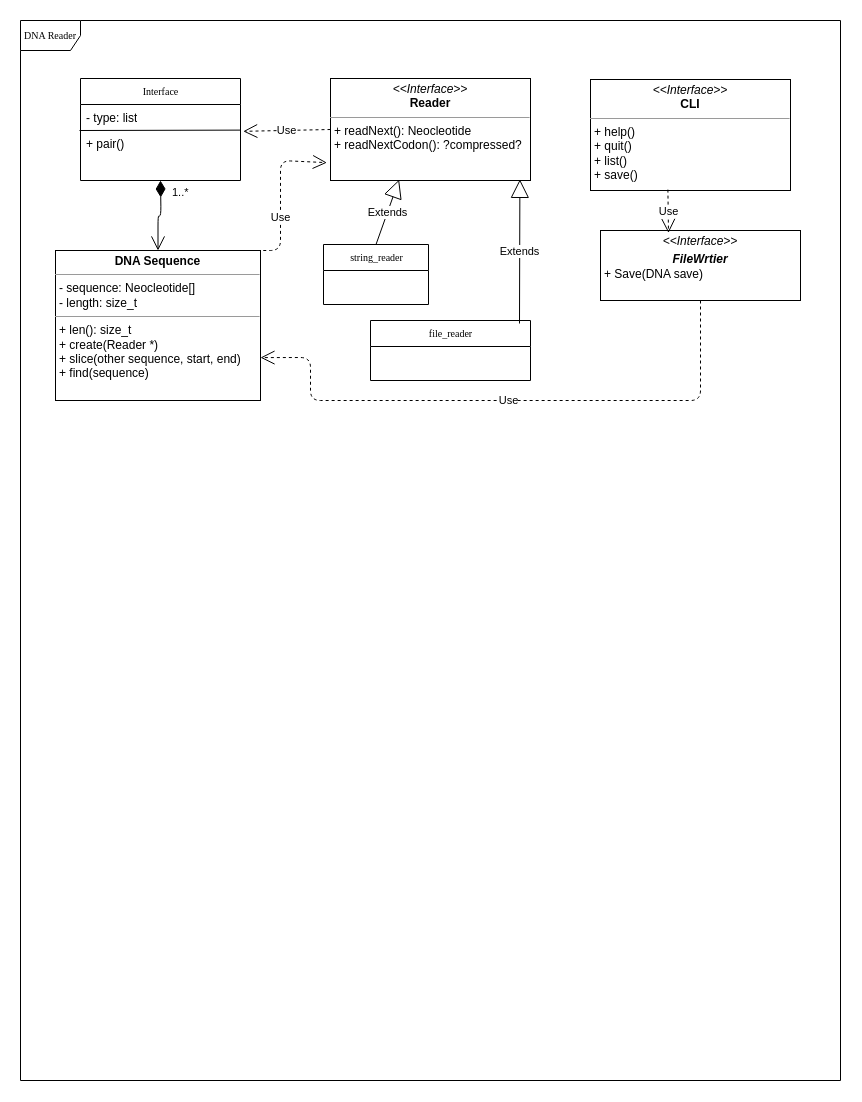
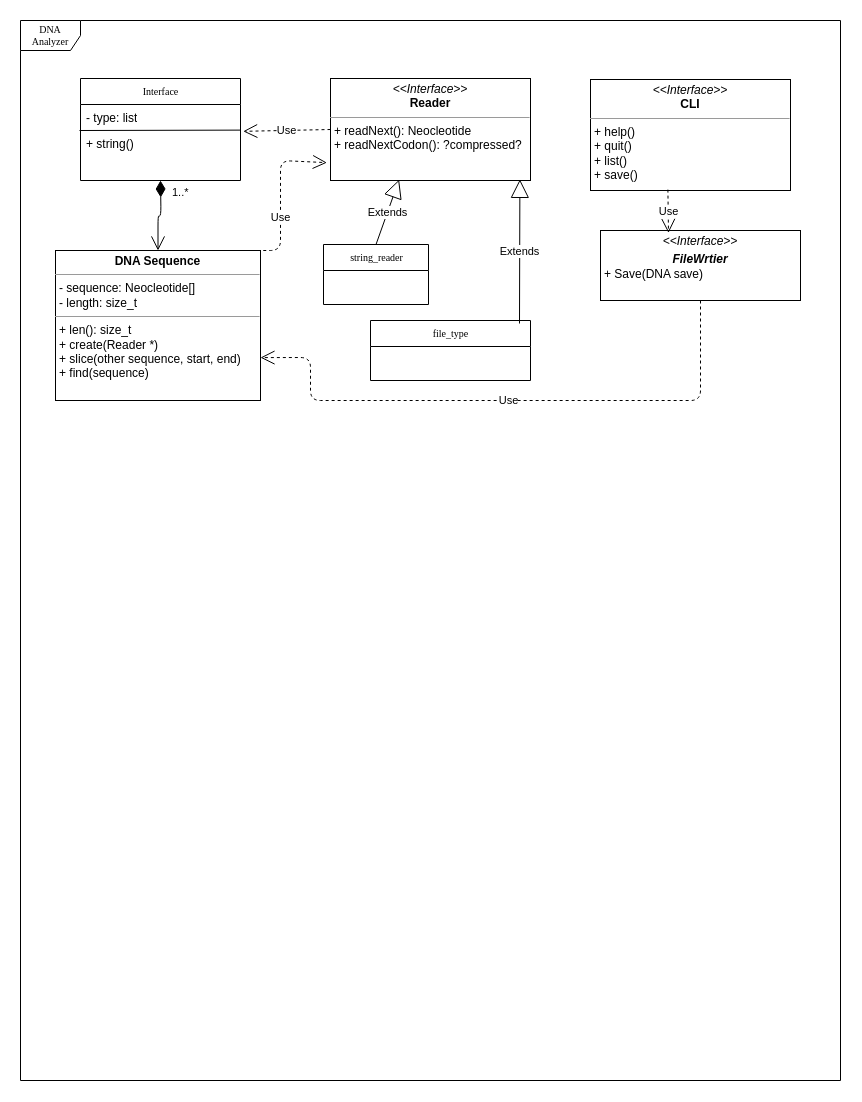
  <mxCell id="0" />
  <mxCell id="1" parent="0" />
- <mxCell id="2" value="DNA Reader" style="shape=umlFrame;whiteSpace=wrap;html=1;rounded=0;shadow=0;comic=0;labelBackgroundColor=none;strokeColor=#000000;strokeWidth=1;fillColor=#ffffff;fontFamily=Verdana;fontSize=10;fontColor=#000000;align=center;" parent="1" vertex="1"><mxGeometry x="20" y="20" width="820" height="1060" as="geometry" /></mxCell>
+ <mxCell id="2" value="DNA Analyzer" style="shape=umlFrame;whiteSpace=wrap;html=1;rounded=0;shadow=0;comic=0;labelBackgroundColor=none;strokeColor=#000000;strokeWidth=1;fillColor=#ffffff;fontFamily=Verdana;fontSize=10;fontColor=#000000;align=center;" parent="1" vertex="1"><mxGeometry x="20" y="20" width="820" height="1060" as="geometry" /></mxCell>
  <mxCell id="3" value="Interface" style="swimlane;html=1;fontStyle=0;childLayout=stackLayout;horizontal=1;startSize=26;fillColor=none;horizontalStack=0;resizeParent=1;resizeLast=0;collapsible=1;marginBottom=0;swimlaneFillColor=#ffffff;rounded=0;shadow=0;comic=0;labelBackgroundColor=none;strokeColor=#000000;strokeWidth=1;fontFamily=Verdana;fontSize=10;fontColor=#000000;align=center;" parent="1" vertex="1"><mxGeometry x="80" y="78" width="160" height="102" as="geometry" /></mxCell>
  <mxCell id="4" value="- type: list" style="text;html=1;strokeColor=none;fillColor=none;align=left;verticalAlign=top;spacingLeft=4;spacingRight=4;whiteSpace=wrap;overflow=hidden;rotatable=0;points=[[0,0.5],[1,0.5]];portConstraint=eastwest;" parent="3" vertex="1"><mxGeometry y="26" width="160" height="26" as="geometry" /></mxCell>
- <mxCell id="5" value="+ pair()" style="text;html=1;strokeColor=none;fillColor=none;align=left;verticalAlign=top;spacingLeft=4;spacingRight=4;whiteSpace=wrap;overflow=hidden;rotatable=0;points=[[0,0.5],[1,0.5]];portConstraint=eastwest;" vertex="1" parent="3"><mxGeometry y="52" width="160" height="26" as="geometry" /></mxCell>
+ <mxCell id="5" value="+ string()" style="text;html=1;strokeColor=none;fillColor=none;align=left;verticalAlign=top;spacingLeft=4;spacingRight=4;whiteSpace=wrap;overflow=hidden;rotatable=0;points=[[0,0.5],[1,0.5]];portConstraint=eastwest;" vertex="1" parent="3"><mxGeometry y="52" width="160" height="26" as="geometry" /></mxCell>
  <mxCell id="6" value="" style="endArrow=none;html=1;entryX=0.997;entryY=-0.015;entryDx=0;entryDy=0;entryPerimeter=0;" edge="1" parent="3" target="5"><mxGeometry width="50" height="50" relative="1" as="geometry"><mxPoint x="-1" y="52" as="sourcePoint" /><mxPoint x="240" y="82" as="targetPoint" /></mxGeometry></mxCell>
  <mxCell id="7" value="&lt;p style=&quot;margin: 0px ; margin-top: 4px ; text-align: center&quot;&gt;&lt;i&gt;&amp;lt;&amp;lt;Interface&amp;gt;&amp;gt;&lt;/i&gt;&lt;br&gt;&lt;b&gt;R&lt;/b&gt;&lt;b&gt;eader&lt;/b&gt;&lt;/p&gt;&lt;hr size=&quot;1&quot;&gt;&lt;p style=&quot;margin: 0px ; margin-left: 4px&quot;&gt;+ readNext(): Neocleotide&lt;br&gt;+ readNextCodon(): ?compressed?&lt;/p&gt;" style="verticalAlign=top;align=left;overflow=fill;fontSize=12;fontFamily=Helvetica;html=1;rounded=0;shadow=0;comic=0;labelBackgroundColor=none;strokeColor=#000000;strokeWidth=1;fillColor=#ffffff;" parent="1" vertex="1"><mxGeometry x="330" y="78" width="200" height="102" as="geometry" /></mxCell>
  <mxCell id="8" value="&lt;p style=&quot;margin: 0px ; margin-top: 4px ; text-align: center&quot;&gt;&lt;b&gt;DNA Sequence&lt;/b&gt;&lt;/p&gt;&lt;hr size=&quot;1&quot;&gt;&lt;p style=&quot;margin: 0px ; margin-left: 4px&quot;&gt;- sequence: Neocleotide[]&lt;br&gt;- length: size_t&lt;/p&gt;&lt;hr size=&quot;1&quot;&gt;&lt;p style=&quot;margin: 0px ; margin-left: 4px&quot;&gt;+ len(): size_t&lt;br&gt;+ create(Reader *)&lt;/p&gt;&lt;p style=&quot;margin: 0px ; margin-left: 4px&quot;&gt;+ slice(other sequence, start, end)&amp;nbsp;&lt;/p&gt;&lt;p style=&quot;margin: 0px ; margin-left: 4px&quot;&gt;+ find(sequence)&lt;/p&gt;" style="verticalAlign=top;align=left;overflow=fill;fontSize=12;fontFamily=Helvetica;html=1;rounded=0;shadow=0;comic=0;labelBackgroundColor=none;strokeColor=#000000;strokeWidth=1;fillColor=#ffffff;" parent="1" vertex="1"><mxGeometry x="55" y="250" width="205" height="150" as="geometry" /></mxCell>
  <mxCell id="9" style="edgeStyle=orthogonalEdgeStyle;rounded=0;html=1;dashed=1;labelBackgroundColor=none;startFill=0;endArrow=open;endFill=0;endSize=10;fontFamily=Verdana;fontSize=10;" parent="1" edge="1"><mxGeometry relative="1" as="geometry"><Array as="points" /><mxPoint x="640" y="300" as="sourcePoint" /></mxGeometry></mxCell>
  <mxCell id="10" value="1..*" style="endArrow=open;html=1;endSize=12;startArrow=diamondThin;startSize=14;startFill=1;edgeStyle=orthogonalEdgeStyle;align=left;verticalAlign=bottom;entryX=0.5;entryY=0;entryDx=0;entryDy=0;" edge="1" parent="1" target="8"><mxGeometry x="-0.429" y="10" relative="1" as="geometry"><mxPoint x="160" y="180" as="sourcePoint" /><mxPoint x="160" y="180" as="targetPoint" /><mxPoint as="offset" /></mxGeometry></mxCell>
  <mxCell id="11" value="Use" style="endArrow=open;endSize=12;dashed=1;html=1;exitX=0;exitY=0.5;exitDx=0;exitDy=0;entryX=1.017;entryY=0.032;entryDx=0;entryDy=0;entryPerimeter=0;" edge="1" parent="1" source="7" target="5"><mxGeometry width="160" relative="1" as="geometry"><mxPoint x="590.22" y="260.01" as="sourcePoint" /><mxPoint x="680.8" y="259.94" as="targetPoint" /></mxGeometry></mxCell>
  <mxCell id="12" value="Use" style="endArrow=open;endSize=12;dashed=1;html=1;exitX=0.75;exitY=0;exitDx=0;exitDy=0;entryX=-0.018;entryY=0.825;entryDx=0;entryDy=0;entryPerimeter=0;" edge="1" parent="1" source="8" target="7"><mxGeometry width="160" relative="1" as="geometry"><mxPoint x="340" y="139" as="sourcePoint" /><mxPoint x="252.72" y="140.832" as="targetPoint" /><Array as="points"><mxPoint x="280" y="250" /><mxPoint x="280" y="160" /></Array></mxGeometry></mxCell>
  <mxCell id="13" value="string_reader" style="swimlane;html=1;fontStyle=0;childLayout=stackLayout;horizontal=1;startSize=26;fillColor=none;horizontalStack=0;resizeParent=1;resizeLast=0;collapsible=1;marginBottom=0;swimlaneFillColor=#ffffff;rounded=0;shadow=0;comic=0;labelBackgroundColor=none;strokeColor=#000000;strokeWidth=1;fontFamily=Verdana;fontSize=10;fontColor=#000000;align=center;" vertex="1" parent="1"><mxGeometry x="323" y="244" width="105" height="60" as="geometry" /></mxCell>
  <mxCell id="14" value="Extends" style="endArrow=block;endSize=16;endFill=0;html=1;entryX=0.343;entryY=0.992;entryDx=0;entryDy=0;entryPerimeter=0;exitX=0.5;exitY=0;exitDx=0;exitDy=0;" edge="1" parent="1" source="13" target="7"><mxGeometry width="160" relative="1" as="geometry"><mxPoint x="399" y="239" as="sourcePoint" /><mxPoint x="510" y="440" as="targetPoint" /></mxGeometry></mxCell>
- <mxCell id="15" value="file_reader" style="swimlane;html=1;fontStyle=0;childLayout=stackLayout;horizontal=1;startSize=26;fillColor=none;horizontalStack=0;resizeParent=1;resizeLast=0;collapsible=1;marginBottom=0;swimlaneFillColor=#ffffff;rounded=0;shadow=0;comic=0;labelBackgroundColor=none;strokeColor=#000000;strokeWidth=1;fontFamily=Verdana;fontSize=10;fontColor=#000000;align=center;" vertex="1" parent="1"><mxGeometry x="370" y="320" width="160" height="60" as="geometry" /></mxCell>
+ <mxCell id="15" value="file_type" style="swimlane;html=1;fontStyle=0;childLayout=stackLayout;horizontal=1;startSize=26;fillColor=none;horizontalStack=0;resizeParent=1;resizeLast=0;collapsible=1;marginBottom=0;swimlaneFillColor=#ffffff;rounded=0;shadow=0;comic=0;labelBackgroundColor=none;strokeColor=#000000;strokeWidth=1;fontFamily=Verdana;fontSize=10;fontColor=#000000;align=center;" vertex="1" parent="1"><mxGeometry x="370" y="320" width="160" height="60" as="geometry" /></mxCell>
  <mxCell id="16" value="Extends" style="endArrow=block;endSize=16;endFill=0;html=1;entryX=0.947;entryY=0.989;entryDx=0;entryDy=0;entryPerimeter=0;" edge="1" parent="1" target="7"><mxGeometry width="160" relative="1" as="geometry"><mxPoint x="519" y="323" as="sourcePoint" /><mxPoint x="407.26" y="186.124" as="targetPoint" /></mxGeometry></mxCell>
  <mxCell id="17" value="&lt;p style=&quot;margin: 0px ; margin-top: 4px ; text-align: center&quot;&gt;&lt;i&gt;&amp;lt;&amp;lt;Interface&amp;gt;&amp;gt;&lt;/i&gt;&lt;br&gt;&lt;b&gt;CLI&lt;/b&gt;&lt;/p&gt;&lt;hr size=&quot;1&quot;&gt;&lt;p style=&quot;margin: 0px ; margin-left: 4px&quot;&gt;+ help()&lt;br&gt;+ quit()&lt;/p&gt;&lt;p style=&quot;margin: 0px ; margin-left: 4px&quot;&gt;+ list()&lt;/p&gt;&lt;p style=&quot;margin: 0px ; margin-left: 4px&quot;&gt;+ save()&lt;/p&gt;" style="verticalAlign=top;align=left;overflow=fill;fontSize=12;fontFamily=Helvetica;html=1;rounded=0;shadow=0;comic=0;labelBackgroundColor=none;strokeColor=#000000;strokeWidth=1;fillColor=#ffffff;" vertex="1" parent="1"><mxGeometry x="590" y="79" width="200" height="111" as="geometry" /></mxCell>
  <mxCell id="18" value="&lt;p style=&quot;margin: 0px ; margin-top: 4px ; text-align: center&quot;&gt;&lt;i&gt;&amp;lt;&amp;lt;Interface&amp;gt;&amp;gt;&lt;/i&gt;&lt;br&gt;&lt;/p&gt;&lt;p style=&quot;margin: 0px ; margin-top: 4px ; text-align: center&quot;&gt;&lt;i&gt;&lt;b&gt;FileWrtier&lt;/b&gt;&lt;/i&gt;&lt;/p&gt;&lt;p style=&quot;margin: 0px ; margin-left: 4px&quot;&gt;+ Save(DNA save)&lt;br&gt;&lt;/p&gt;" style="verticalAlign=top;align=left;overflow=fill;fontSize=12;fontFamily=Helvetica;html=1;rounded=0;shadow=0;comic=0;labelBackgroundColor=none;strokeColor=#000000;strokeWidth=1;fillColor=#ffffff;" vertex="1" parent="1"><mxGeometry x="600" y="230" width="200" height="70" as="geometry" /></mxCell>
  <mxCell id="19" value="Use" style="endArrow=open;endSize=12;dashed=1;html=1;exitX=0.387;exitY=0.992;exitDx=0;exitDy=0;entryX=0.34;entryY=0.036;entryDx=0;entryDy=0;entryPerimeter=0;exitPerimeter=0;" edge="1" parent="1" source="17" target="18"><mxGeometry width="160" relative="1" as="geometry"><mxPoint x="340" y="139" as="sourcePoint" /><mxPoint x="252.72" y="140.832" as="targetPoint" /></mxGeometry></mxCell>
  <mxCell id="20" value="Use" style="endArrow=open;endSize=12;dashed=1;html=1;exitX=0.5;exitY=1;exitDx=0;exitDy=0;entryX=1;entryY=0.714;entryDx=0;entryDy=0;entryPerimeter=0;" edge="1" parent="1" source="18" target="8"><mxGeometry width="160" relative="1" as="geometry"><mxPoint x="350" y="149" as="sourcePoint" /><mxPoint x="262.72" y="150.832" as="targetPoint" /><Array as="points"><mxPoint x="700" y="400" /><mxPoint x="310" y="400" /><mxPoint x="310" y="357" /></Array></mxGeometry></mxCell>
